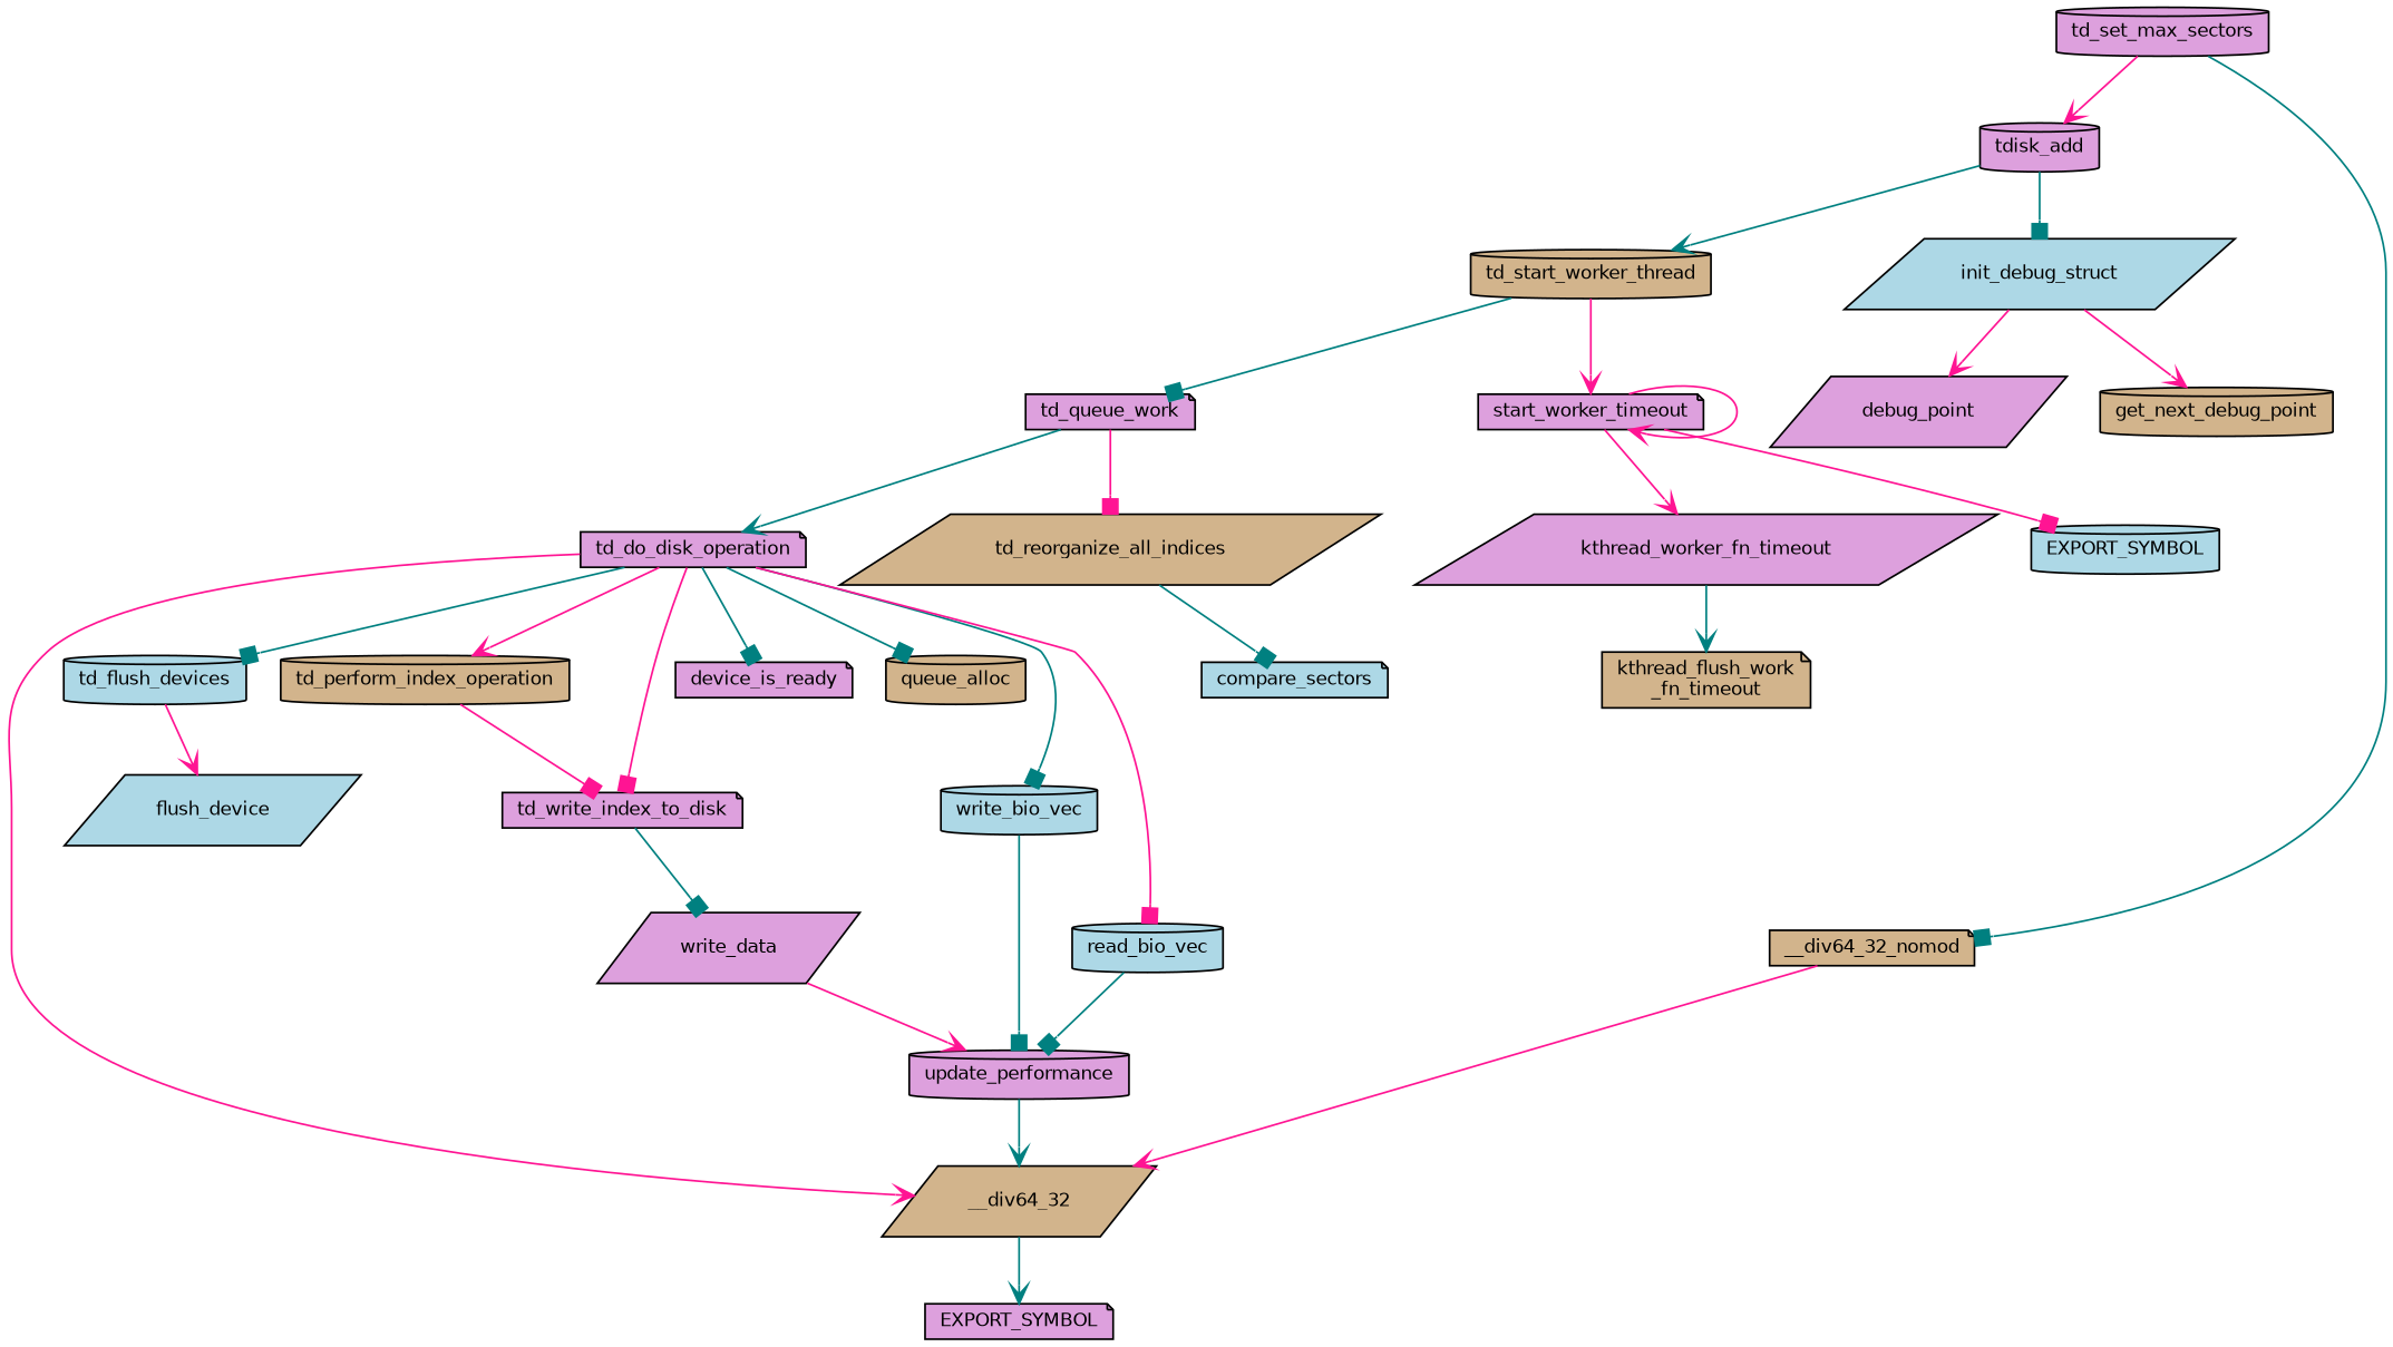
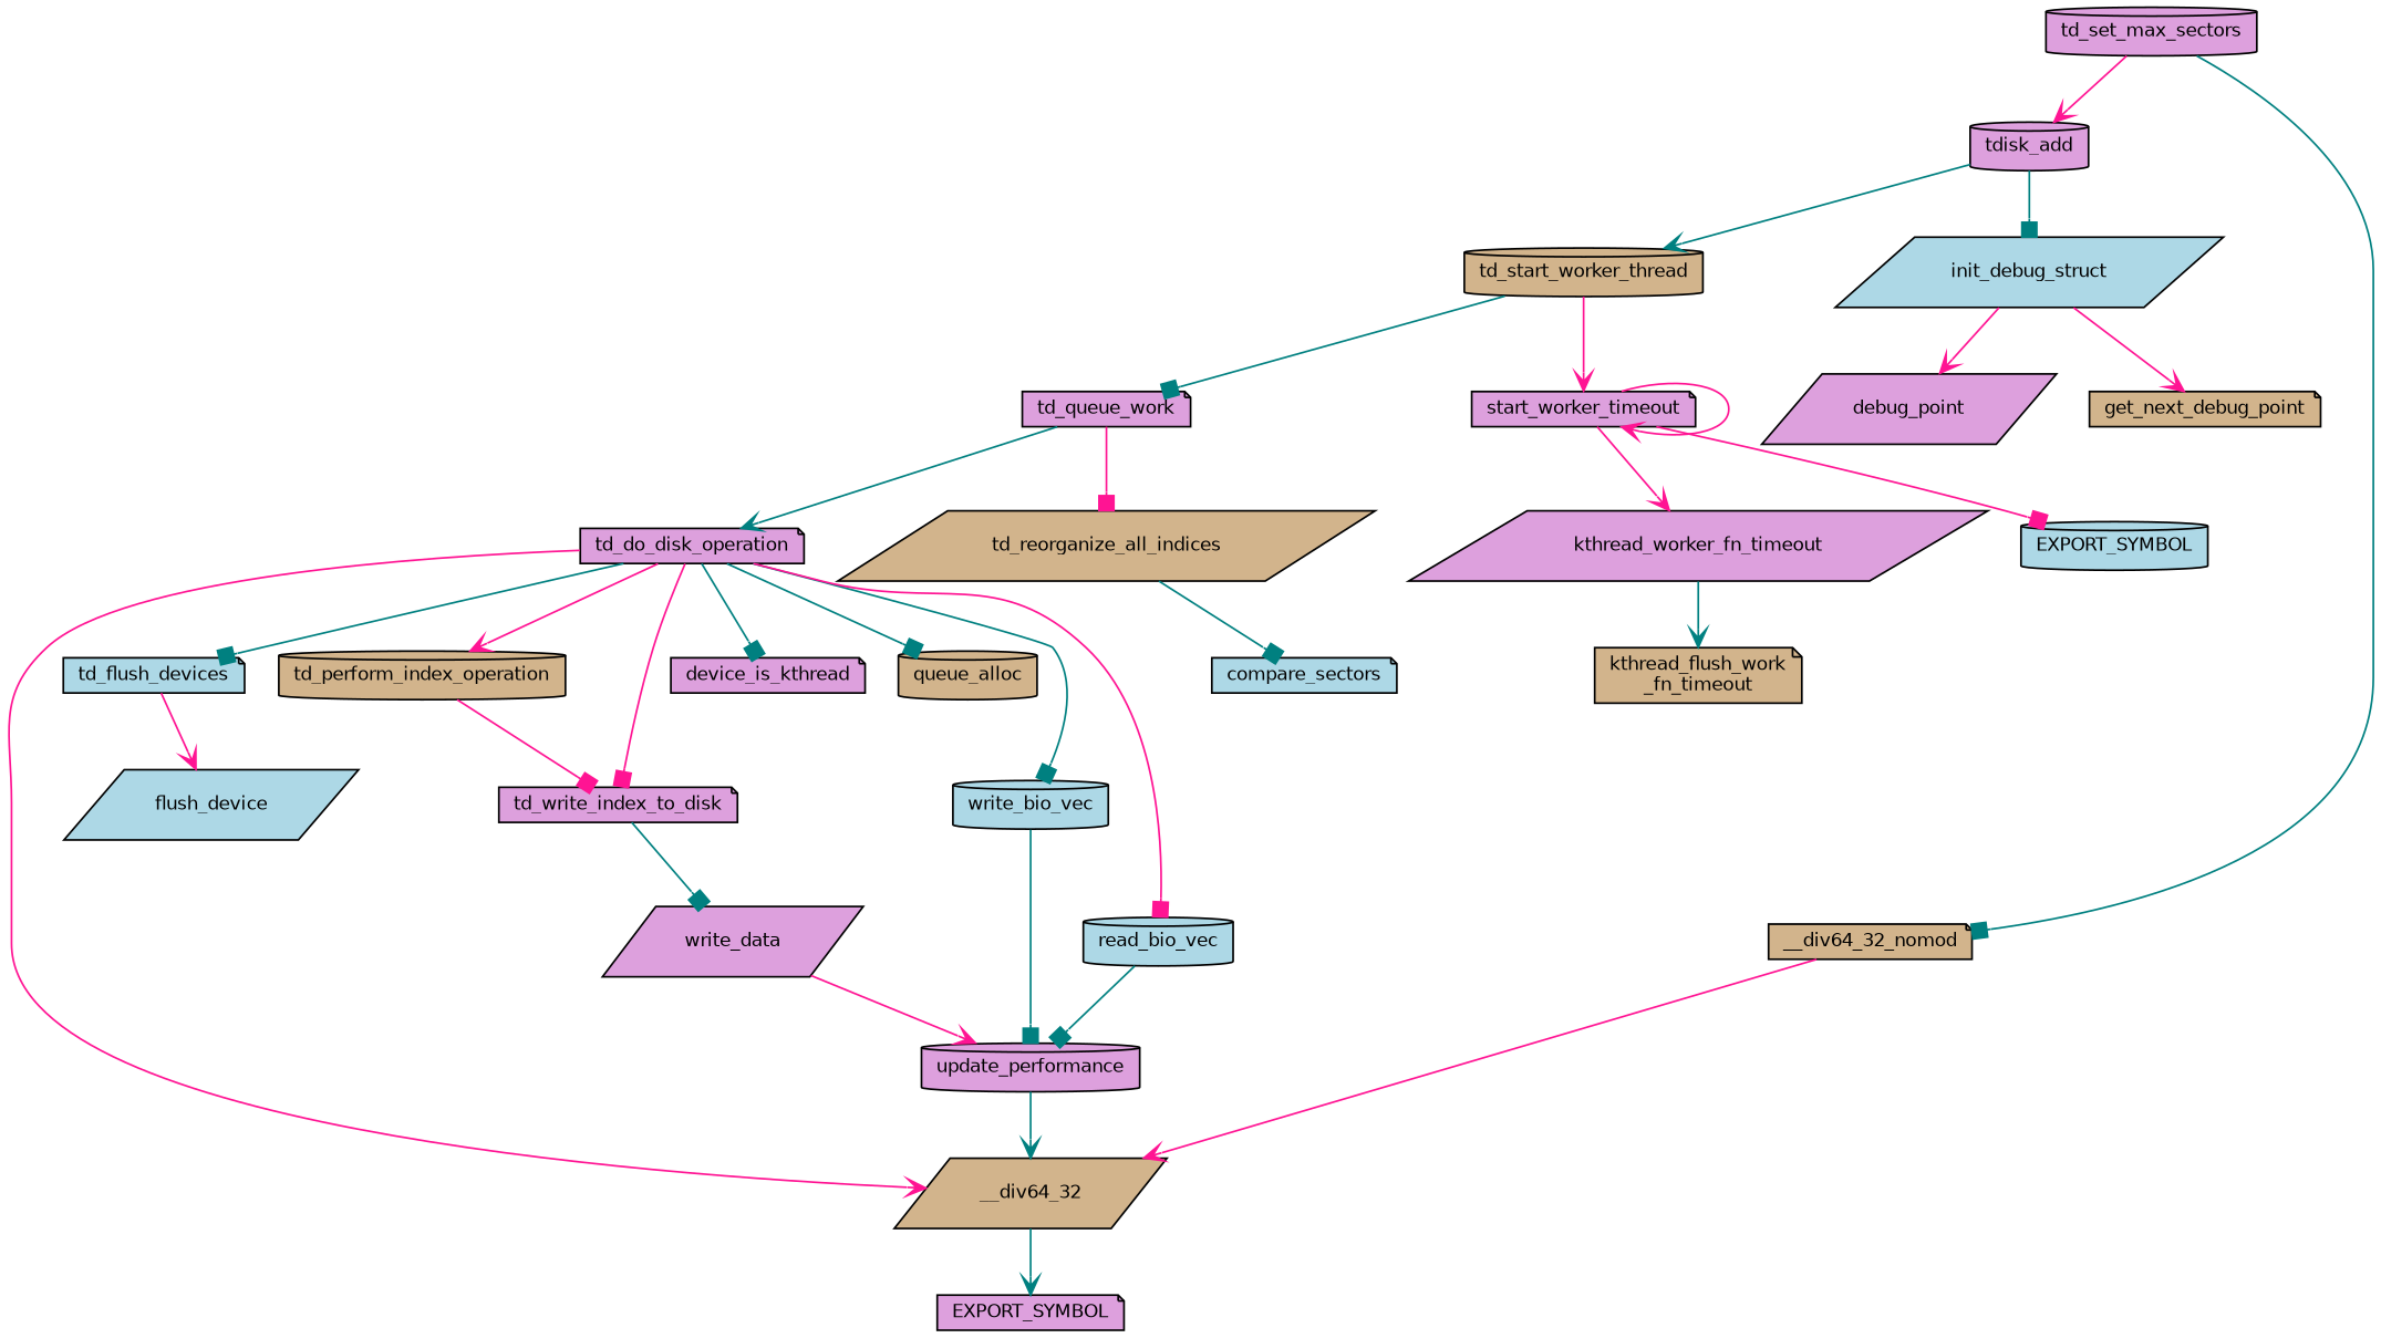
  digraph {
    rankdir=TB
    node [color=black fillcolor=plum fontname=Helvetica fontsize=10 shape=cylinder style=filled]
    edge [arrowhead=vee color=teal fontname=Helvetica fontsize=10 labelfontname=Helvetica labelfontsize=10 style=solid]
    n1 [fontcolor=black height=0.2 label=tdisk_add width=0.4]
    n2 [fillcolor=tan height=0.2 label=td_start_worker_thread width=0.4]
    n3 [fillcolor=lightblue height=0.2 label=init_debug_struct shape=parallelogram width=0.4]
    n4 [height=0.2 label=td_set_max_sectors width=0.4]
    n5 [fillcolor=tan height=0.2 label=__div64_32_nomod shape=note width=0.4]
    n6 [height=0.2 label=td_queue_work shape=note width=0.4]
    n7 [height=0.2 label=start_worker_timeout shape=note width=0.4]
    n8 [height=0.2 label=debug_point shape=parallelogram width=0.4]
-   n9 [fillcolor=tan height=0.2 label=get_next_debug_point width=0.4]
+   n9 [fillcolor=tan height=0.2 label=get_next_debug_point shape=note width=0.4]
    n10 [fillcolor=tan height=0.2 label=__div64_32 shape=parallelogram width=0.4]
    n11 [height=0.2 label=EXPORT_SYMBOL shape=note width=0.4]
    n12 [height=0.2 label=td_do_disk_operation shape=note width=0.4]
    n13 [fillcolor=tan height=0.2 label=td_reorganize_all_indices shape=parallelogram width=0.4]
    n14 [height=0.2 label=kthread_worker_fn_timeout shape=parallelogram width=0.4]
    n15 [fillcolor=lightblue height=0.2 label=EXPORT_SYMBOL width=0.4]
-   n16 [fillcolor=lightblue height=0.2 label=td_flush_devices width=0.4]
+   n16 [fillcolor=lightblue height=0.2 label=td_flush_devices shape=note width=0.4]
    n17 [fillcolor=tan height=0.2 label=td_perform_index_operation width=0.4]
    n18 [height=0.2 label=td_write_index_to_disk shape=note width=0.4]
-   n19 [height=0.2 label=device_is_ready shape=note width=0.4]
+   n19 [height=0.2 label=device_is_kthread shape=note width=0.4]
    n20 [fillcolor=tan height=0.2 label=queue_alloc width=0.4]
    n21 [fillcolor=lightblue height=0.2 label=write_bio_vec width=0.4]
    n22 [fillcolor=lightblue height=0.2 label=read_bio_vec width=0.4]
    n23 [fillcolor=lightblue height=0.2 label=compare_sectors shape=note width=0.4]
    n24 [fillcolor=lightblue height=0.2 label=flush_device shape=parallelogram width=0.4]
    n25 [height=0.2 label=write_data shape=parallelogram width=0.4]
    n26 [height=0.2 label=update_performance width=0.4]
    n27 [fillcolor=tan height=0.2 label="kthread_flush_work\l_fn_timeout" shape=note width=0.4]
    n1 -> n2
    n1 -> n3 [arrowhead=box]
    n2 -> n6 [arrowhead=box]
    n2 -> n7 [color=deeppink]
    n3 -> n8 [color=deeppink]
    n3 -> n9 [color=deeppink]
    n4 -> n1 [color=deeppink]
    n4 -> n5 [arrowhead=box]
    n5 -> n10 [color=deeppink]
    n6 -> n12
    n6 -> n13 [arrowhead=box color=deeppink]
    n7 -> n7 [color=deeppink]
    n7 -> n14 [color=deeppink]
    n7 -> n15 [arrowhead=box color=deeppink]
    n10 -> n11
    n12 -> n10 [color=deeppink]
    n12 -> n16 [arrowhead=box]
    n12 -> n17 [color=deeppink]
    n12 -> n18 [arrowhead=box color=deeppink]
    n12 -> n19 [arrowhead=box]
    n12 -> n20 [arrowhead=box]
    n12 -> n21 [arrowhead=box]
    n12 -> n22 [arrowhead=box color=deeppink]
    n13 -> n23 [arrowhead=box]
    n14 -> n27
    n16 -> n24 [color=deeppink]
    n17 -> n18 [arrowhead=box color=deeppink]
    n18 -> n25 [arrowhead=box]
    n21 -> n26 [arrowhead=box]
    n22 -> n26 [arrowhead=box]
    n25 -> n26 [color=deeppink]
    n26 -> n10
  }
